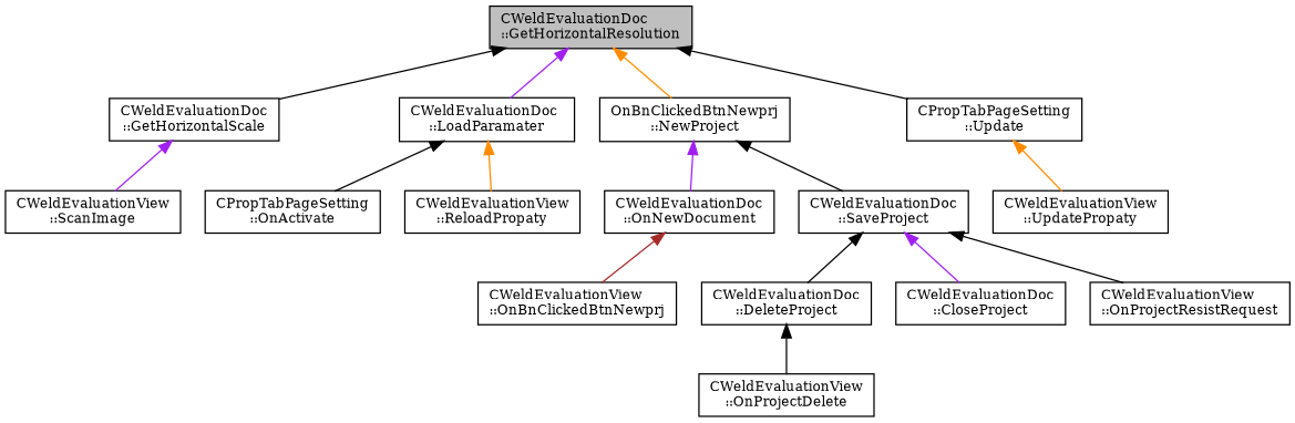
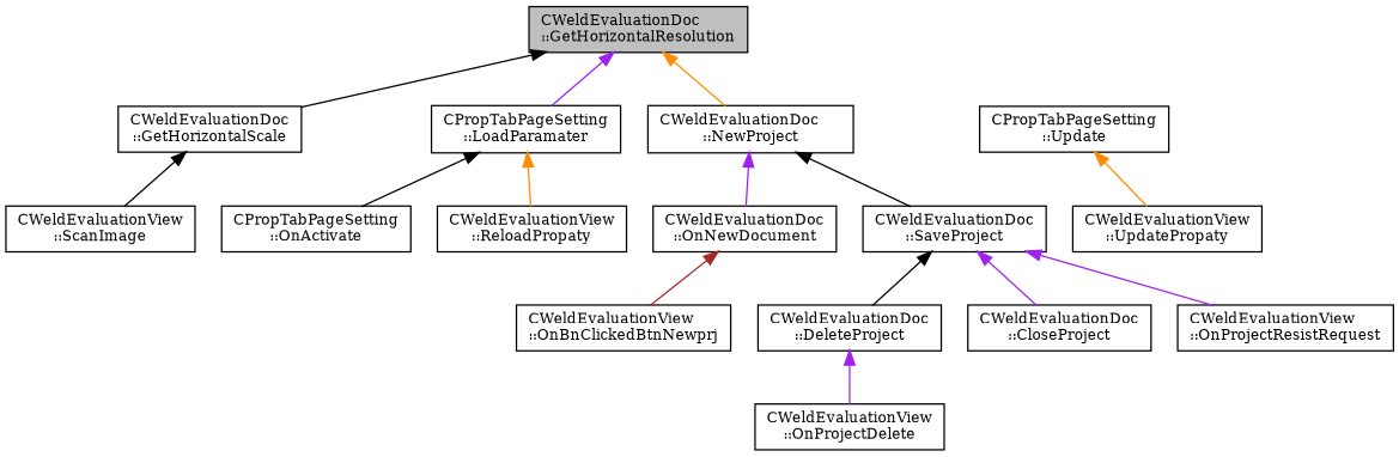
  digraph {
    fontname="DejaVu Serif"
    rankdir=TB
    node [color=black fillcolor=white fontname="DejaVu Serif" fontsize=10 shape=record style=filled]
    edge [color=black dir=back fontname="DejaVu Serif" fontsize=10 labelfontname=Helvetica labelfontsize=10 style=solid]
    n1 [fillcolor=grey75 fontcolor=black height=0.2 label="CWeldEvaluationDoc\l::GetHorizontalResolution" width=0.4]
    n2 [height=0.2 label="CWeldEvaluationDoc\l::GetHorizontalScale" width=0.4]
-   n3 [height=0.2 label="CWeldEvaluationDoc\l::LoadParamater" width=0.4]
-   n4 [height=0.2 label="OnBnClickedBtnNewprj\l::NewProject" width=0.4]
+   n3 [height=0.2 label="CPropTabPageSetting\l::LoadParamater" width=0.4]
+   n4 [height=0.2 label="CWeldEvaluationDoc\l::NewProject" width=0.4]
    n5 [height=0.2 label="CPropTabPageSetting\l::Update" width=0.4]
    n6 [height=0.2 label="CWeldEvaluationView\l::ScanImage" width=0.4]
    n7 [height=0.2 label="CPropTabPageSetting\l::OnActivate" width=0.4]
    n8 [height=0.2 label="CWeldEvaluationView\l::ReloadPropaty" width=0.4]
    n9 [height=0.2 label="CWeldEvaluationDoc\l::OnNewDocument" width=0.4]
    n10 [height=0.2 label="CWeldEvaluationDoc\l::SaveProject" width=0.4]
    n11 [height=0.2 label="CWeldEvaluationView\l::UpdatePropaty" width=0.4]
    n12 [height=0.2 label="CWeldEvaluationDoc\l::DeleteProject" width=0.4]
    n13 [height=0.2 label="CWeldEvaluationView\l::OnProjectDelete" width=0.4]
    n14 [height=0.2 label="CWeldEvaluationView\l::OnBnClickedBtnNewprj" width=0.4]
    n15 [height=0.2 label="CWeldEvaluationDoc\l::CloseProject" width=0.4]
    n16 [height=0.2 label="CWeldEvaluationView\l::OnProjectResistRequest" width=0.4]
    n1 -> n2
    n1 -> n3 [color=purple]
    n1 -> n4 [color=darkorange]
-   n1 -> n5
-   n2 -> n6 [color=purple]
+   n2 -> n6
    n3 -> n7
    n3 -> n8 [color=darkorange]
    n4 -> n9 [color=purple]
    n4 -> n10
    n5 -> n11 [color=darkorange]
    n9 -> n14 [color=brown]
    n10 -> n12
    n10 -> n15 [color=purple]
-   n10 -> n16
-   n12 -> n13
+   n10 -> n16 [color=purple]
+   n12 -> n13 [color=purple]
  }
